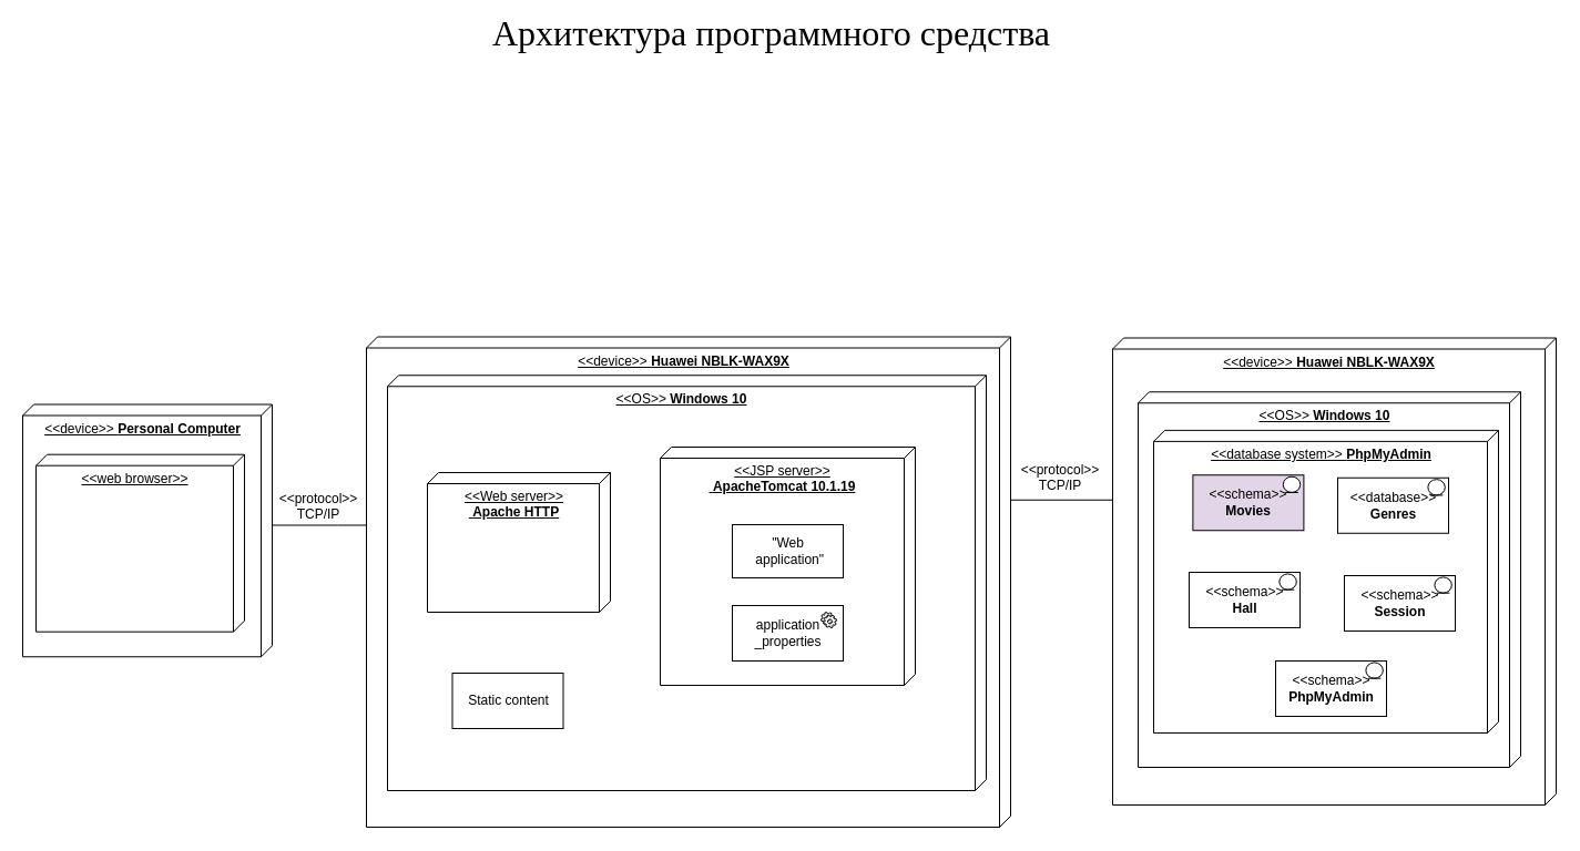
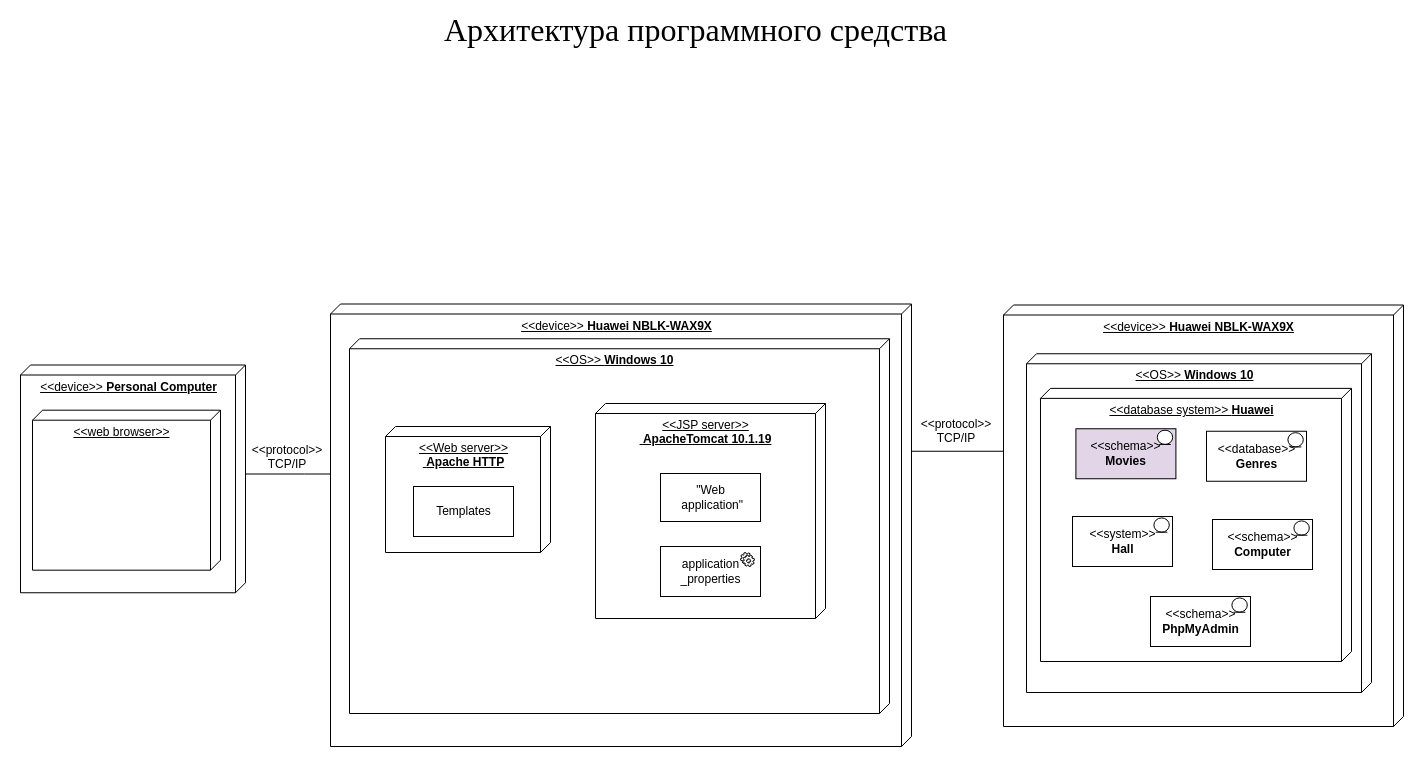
  <mxCell id="0" />
  <mxCell id="1" parent="0" />
  <mxCell id="2" value="&amp;lt;&amp;lt;device&amp;gt;&amp;gt; &lt;b&gt;Huawei&amp;nbsp;NBLK-WAX9X&lt;/b&gt;" style="verticalAlign=top;align=center;spacingTop=8;spacingLeft=2;spacingRight=12;shape=cube;size=10;direction=south;fontStyle=4;html=1;fillColor=#FFFFFF;" parent="1" vertex="1"><mxGeometry x="330" y="303.5" width="581" height="442.5" as="geometry" /></mxCell>
  <mxCell id="3" value="&amp;lt;&amp;lt;OS&amp;gt;&amp;gt; &lt;b&gt;Windows&amp;nbsp;10&lt;/b&gt;" style="verticalAlign=top;align=center;spacingTop=8;spacingLeft=2;spacingRight=12;shape=cube;size=10;direction=south;fontStyle=4;html=1;fillColor=#FFFFFF;" parent="1" vertex="1"><mxGeometry x="349" y="338.25" width="540" height="374.75" as="geometry" /></mxCell>
  <mxCell id="4" value="&amp;lt;&amp;lt;device&amp;gt;&amp;gt; &lt;b&gt;Huawei&amp;nbsp;NBLK-WAX9X&lt;/b&gt;" style="verticalAlign=top;align=center;spacingTop=8;spacingLeft=2;spacingRight=12;shape=cube;size=10;direction=south;fontStyle=4;html=1;fillColor=#FFFFFF;" parent="1" vertex="1"><mxGeometry x="1003" y="304.5" width="400" height="421.5" as="geometry" /></mxCell>
  <mxCell id="5" value="" style="line;strokeWidth=1;fillColor=none;align=left;verticalAlign=middle;spacingTop=-1;spacingLeft=3;spacingRight=3;rotatable=0;labelPosition=right;points=[];portConstraint=eastwest;" parent="1" vertex="1"><mxGeometry x="911" y="446.75" width="92" height="8" as="geometry" /></mxCell>
  <mxCell id="6" value="&lt;&lt;protocol&gt;&gt;&#10;TCP/IP" style="text;align=center;fontStyle=0;verticalAlign=middle;spacingLeft=3;spacingRight=3;strokeColor=none;rotatable=0;points=[[0,0.5],[1,0.5]];portConstraint=eastwest;fillColor=#FFFFFF;" parent="1" vertex="1"><mxGeometry x="921" y="417.25" width="70" height="26" as="geometry" /></mxCell>
  <mxCell id="7" style="edgeStyle=orthogonalEdgeStyle;rounded=0;orthogonalLoop=1;jettySize=auto;html=1;entryX=0;entryY=0;entryDx=170;entryDy=581;entryPerimeter=0;endArrow=none;endFill=0;" parent="1" source="8" target="2" edge="1"><mxGeometry relative="1" as="geometry"><Array as="points"><mxPoint x="304" y="474" /></Array></mxGeometry></mxCell>
  <mxCell id="8" value="&amp;lt;&amp;lt;device&amp;gt;&amp;gt; &lt;b&gt;Personal Computer&lt;/b&gt;" style="verticalAlign=top;align=center;spacingTop=8;spacingLeft=2;spacingRight=12;shape=cube;size=10;direction=south;fontStyle=4;html=1;fillColor=#FFFFFF;" parent="1" vertex="1"><mxGeometry x="20" y="364.5" width="225" height="227.75" as="geometry" /></mxCell>
  <mxCell id="9" value="&amp;lt;&amp;lt;web browser&amp;gt;&amp;gt;" style="verticalAlign=top;align=center;spacingTop=8;spacingLeft=2;spacingRight=12;shape=cube;size=10;direction=south;fontStyle=4;html=1;fillColor=#FFFFFF;" parent="1" vertex="1"><mxGeometry x="32" y="409.69" width="188" height="160" as="geometry" /></mxCell>
  <mxCell id="10" value="&amp;lt;&amp;lt;Web server&amp;gt;&amp;gt;&lt;br&gt;&amp;nbsp;&lt;b&gt;Apache HTTP&lt;/b&gt;" style="verticalAlign=top;align=center;spacingTop=8;spacingLeft=2;spacingRight=12;shape=cube;size=10;direction=south;fontStyle=4;html=1;fillColor=#FFFFFF;" parent="1" vertex="1"><mxGeometry x="385" y="426" width="165" height="126" as="geometry" /></mxCell>
  <mxCell id="11" value="" style="group" parent="1" vertex="1" connectable="0"><mxGeometry x="407.5" y="607" width="140" height="50" as="geometry" /></mxCell>
- <mxCell id="12" value="Static content" style="html=1;fillColor=#FFFFFF;align=center;" parent="11" vertex="1"><mxGeometry width="100" height="50" as="geometry" /></mxCell>
+ <mxCell id="13" value="Templates" style="html=1;fillColor=#FFFFFF;align=center;" parent="1" vertex="1"><mxGeometry x="413" y="486" width="100" height="50" as="geometry" /></mxCell>
  <mxCell id="14" value="&amp;lt;&amp;lt;JSP server&amp;gt;&amp;gt;&lt;br&gt;&amp;nbsp;&lt;b&gt;ApacheTomcat 10.1.19&lt;/b&gt;" style="verticalAlign=top;align=center;spacingTop=8;spacingLeft=2;spacingRight=12;shape=cube;size=10;direction=south;fontStyle=4;html=1;fillColor=#FFFFFF;" parent="1" vertex="1"><mxGeometry x="595" y="403" width="230" height="215" as="geometry" /></mxCell>
  <mxCell id="15" value="&lt;span&gt;&quot;Web&lt;br&gt;&amp;nbsp;application&quot;&lt;/span&gt;" style="html=1;fillColor=#FFFFFF;align=center;" parent="1" vertex="1"><mxGeometry x="660" y="473" width="100" height="48" as="geometry" /></mxCell>
  <mxCell id="16" value="application&lt;br&gt;_properties" style="html=1;fillColor=#FFFFFF;align=center;" parent="1" vertex="1"><mxGeometry x="660" y="546" width="100" height="50" as="geometry" /></mxCell>
  <mxCell id="17" value="&amp;lt;&amp;lt;OS&amp;gt;&amp;gt;&amp;nbsp;&lt;b&gt;Windows&amp;nbsp;10&lt;/b&gt;" style="verticalAlign=top;align=center;spacingTop=8;spacingLeft=2;spacingRight=12;shape=cube;size=10;direction=south;fontStyle=4;html=1;fillColor=#FFFFFF;" parent="1" vertex="1"><mxGeometry x="1026" y="353.25" width="345" height="338.75" as="geometry" /></mxCell>
- <mxCell id="18" value="&amp;lt;&amp;lt;database system&amp;gt;&amp;gt; &lt;b&gt;PhpMyAdmin&lt;/b&gt;" style="verticalAlign=top;align=center;spacingTop=8;spacingLeft=2;spacingRight=12;shape=cube;size=10;direction=south;fontStyle=4;html=1;fillColor=#FFFFFF;" parent="1" vertex="1"><mxGeometry x="1040" y="387.88" width="311" height="273.12" as="geometry" /></mxCell>
+ <mxCell id="18" value="&amp;lt;&amp;lt;database system&amp;gt;&amp;gt; &lt;b&gt;Huawei&lt;/b&gt;" style="verticalAlign=top;align=center;spacingTop=8;spacingLeft=2;spacingRight=12;shape=cube;size=10;direction=south;fontStyle=4;html=1;fillColor=#FFFFFF;" parent="1" vertex="1"><mxGeometry x="1040" y="387.88" width="311" height="273.12" as="geometry" /></mxCell>
  <mxCell id="19" value="" style="group" parent="1" vertex="1" connectable="0"><mxGeometry x="1072" y="516" width="100" height="50" as="geometry" /></mxCell>
- <mxCell id="20" value="&amp;lt;&amp;lt;schema&amp;gt;&amp;gt;&lt;br&gt;&lt;b&gt;Hall&lt;/b&gt;" style="html=1;fillColor=#FFFFFF;align=center;" parent="19" vertex="1"><mxGeometry width="100" height="50" as="geometry" /></mxCell>
+ <mxCell id="20" value="&amp;lt;&amp;lt;system&amp;gt;&amp;gt;&lt;br&gt;&lt;b&gt;Hall&lt;/b&gt;" style="html=1;fillColor=#FFFFFF;align=center;" parent="19" vertex="1"><mxGeometry width="100" height="50" as="geometry" /></mxCell>
  <mxCell id="21" value="" style="ellipse;shape=umlEntity;whiteSpace=wrap;html=1;fillColor=#FFFFFF;" parent="19" vertex="1"><mxGeometry x="81.399" y="1.405" width="15.385" height="14.286" as="geometry" /></mxCell>
  <mxCell id="22" value="" style="group" parent="1" vertex="1" connectable="0"><mxGeometry x="1212" y="519" width="100" height="50" as="geometry" /></mxCell>
- <mxCell id="23" value="&amp;lt;&amp;lt;schema&amp;gt;&amp;gt;&lt;br&gt;&lt;b&gt;Session&lt;/b&gt;" style="html=1;fillColor=#FFFFFF;align=center;" parent="22" vertex="1"><mxGeometry width="100" height="50" as="geometry" /></mxCell>
+ <mxCell id="23" value="&amp;lt;&amp;lt;schema&amp;gt;&amp;gt;&lt;br&gt;&lt;b&gt;Computer&lt;/b&gt;" style="html=1;fillColor=#FFFFFF;align=center;" parent="22" vertex="1"><mxGeometry width="100" height="50" as="geometry" /></mxCell>
  <mxCell id="24" value="" style="ellipse;shape=umlEntity;whiteSpace=wrap;html=1;fillColor=#FFFFFF;" parent="22" vertex="1"><mxGeometry x="81.399" y="1.405" width="15.385" height="14.286" as="geometry" /></mxCell>
  <mxCell id="25" value="" style="group" parent="1" vertex="1" connectable="0"><mxGeometry x="1075.41" y="428.25" width="100" height="50" as="geometry" /></mxCell>
  <mxCell id="26" value="&amp;lt;&amp;lt;schema&amp;gt;&amp;gt;&lt;br&gt;&lt;b&gt;Movies&lt;/b&gt;" style="html=1;fillColor=#e1d5e7;align=center;" parent="25" vertex="1"><mxGeometry width="100" height="50" as="geometry" /></mxCell>
  <mxCell id="27" value="" style="ellipse;shape=umlEntity;whiteSpace=wrap;html=1;fillColor=#FFFFFF;" parent="25" vertex="1"><mxGeometry x="81.399" y="1.405" width="15.385" height="14.286" as="geometry" /></mxCell>
  <mxCell id="28" value="" style="group" parent="1" vertex="1" connectable="0"><mxGeometry x="1206" y="430.75" width="100" height="50" as="geometry" /></mxCell>
  <mxCell id="29" value="&amp;lt;&amp;lt;database&amp;gt;&amp;gt;&lt;br&gt;&lt;b&gt;Genres&lt;/b&gt;" style="html=1;fillColor=#FFFFFF;align=center;" parent="28" vertex="1"><mxGeometry width="100" height="50" as="geometry" /></mxCell>
  <mxCell id="30" value="" style="ellipse;shape=umlEntity;whiteSpace=wrap;html=1;fillColor=#FFFFFF;" parent="28" vertex="1"><mxGeometry x="81.399" y="1.405" width="15.385" height="14.286" as="geometry" /></mxCell>
  <mxCell id="31" value="" style="group" parent="1" vertex="1" connectable="0"><mxGeometry x="1150" y="596" width="100" height="50" as="geometry" /></mxCell>
  <mxCell id="32" value="&amp;lt;&amp;lt;schema&amp;gt;&amp;gt;&lt;br&gt;&lt;b&gt;PhpMyAdmin&lt;/b&gt;" style="html=1;fillColor=#FFFFFF;align=center;" parent="31" vertex="1"><mxGeometry width="100" height="50" as="geometry" /></mxCell>
  <mxCell id="33" value="" style="ellipse;shape=umlEntity;whiteSpace=wrap;html=1;fillColor=#FFFFFF;" parent="31" vertex="1"><mxGeometry x="81.399" y="1.405" width="15.385" height="14.286" as="geometry" /></mxCell>
  <mxCell id="34" value="" style="shape=mxgraph.bpmn.service_task;html=1;outlineConnect=0;" parent="1" vertex="1"><mxGeometry x="740" y="552" width="14" height="14" as="geometry" /></mxCell>
  <mxCell id="35" value="&lt;&lt;protocol&gt;&gt;&#10;TCP/IP" style="text;align=center;fontStyle=0;verticalAlign=middle;spacingLeft=3;spacingRight=3;strokeColor=none;rotatable=0;points=[[0,0.5],[1,0.5]];portConstraint=eastwest;fillColor=#FFFFFF;" parent="1" vertex="1"><mxGeometry x="252" y="443.25" width="70" height="26" as="geometry" /></mxCell>
  <mxCell id="36" value="&lt;font style=&quot;font-size: 32px&quot; face=&quot;isocpeur&quot; data-font-src=&quot;https://db.onlinewebfonts.com/c/4b5ae315f5df148f0ab479a7cedc9832?family=ISOCPEUR&quot;&gt;Архитектура программного средства&lt;/font&gt;" style="text;html=1;strokeColor=none;fillColor=none;align=center;verticalAlign=middle;whiteSpace=wrap;rounded=0;" vertex="1" parent="1"><mxGeometry x="439.5" y="20" width="511" height="20" as="geometry" /></mxCell>
